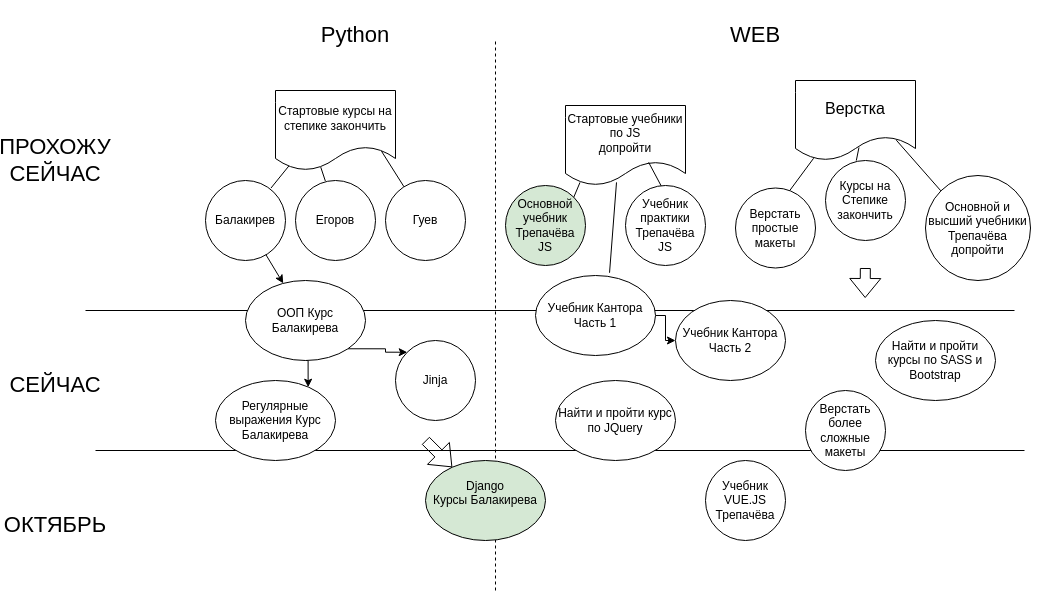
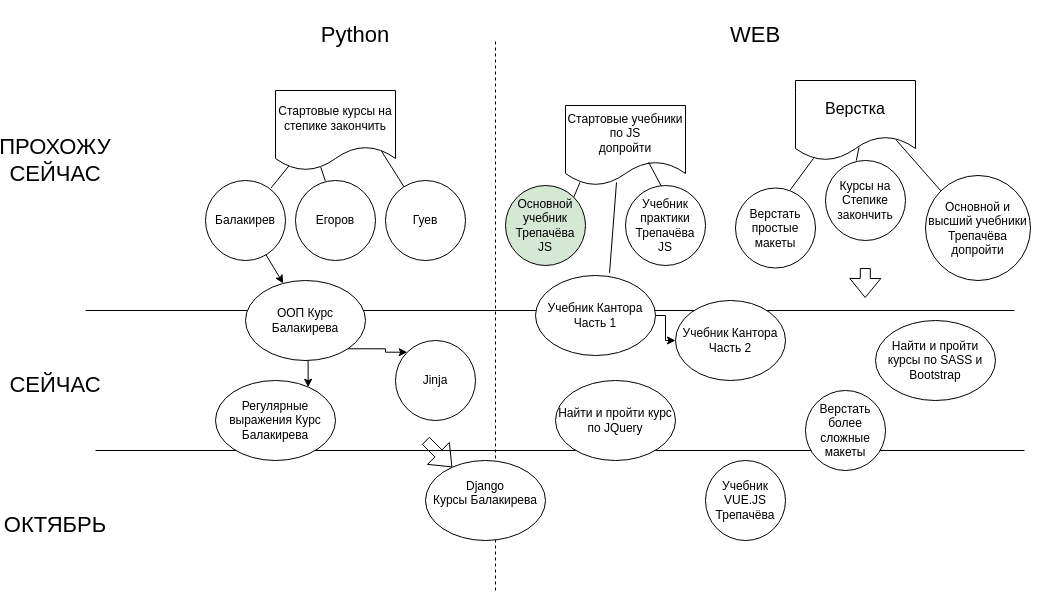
  <mxCell id="0" />
  <mxCell id="1" parent="0" />
  <mxCell id="2" value="" style="endArrow=none;html=1;rounded=0;jumpSize=10;" edge="1" parent="1"><mxGeometry width="50" height="50" relative="1" as="geometry"><mxPoint x="90" y="450" as="sourcePoint" /><mxPoint x="1019" y="450" as="targetPoint" /></mxGeometry></mxCell>
  <mxCell id="3" value="" style="endArrow=none;html=1;rounded=0;jumpSize=10;" edge="1" parent="1"><mxGeometry width="50" height="50" relative="1" as="geometry"><mxPoint x="80" y="310" as="sourcePoint" /><mxPoint x="1009" y="310" as="targetPoint" /></mxGeometry></mxCell>
  <mxCell id="4" value="&lt;div&gt;Балакирев&lt;/div&gt;" style="ellipse;whiteSpace=wrap;html=1;" vertex="1" parent="1"><mxGeometry x="200" y="180" width="80" height="80" as="geometry" /></mxCell>
  <mxCell id="5" value="Егоров" style="ellipse;whiteSpace=wrap;html=1;" vertex="1" parent="1"><mxGeometry x="290" y="180" width="80" height="80" as="geometry" /></mxCell>
  <mxCell id="6" value="&lt;div&gt;Гуев&lt;/div&gt;" style="ellipse;whiteSpace=wrap;html=1;" vertex="1" parent="1"><mxGeometry x="380" y="180" width="80" height="80" as="geometry" /></mxCell>
  <mxCell id="7" value="Стартовые курсы на степике закончить" style="shape=document;whiteSpace=wrap;html=1;boundedLbl=1;" vertex="1" parent="1"><mxGeometry x="270" y="90" width="120" height="80" as="geometry" /></mxCell>
  <mxCell id="8" value="" style="endArrow=none;html=1;rounded=0;jumpSize=10;entryX=0.111;entryY=0.944;entryDx=0;entryDy=0;entryPerimeter=0;exitX=0.818;exitY=0.095;exitDx=0;exitDy=0;exitPerimeter=0;" edge="1" parent="1" source="4" target="7"><mxGeometry width="50" height="50" relative="1" as="geometry"><mxPoint x="260" y="190" as="sourcePoint" /><mxPoint x="310" y="140" as="targetPoint" /></mxGeometry></mxCell>
  <mxCell id="9" value="" style="endArrow=none;html=1;rounded=0;jumpSize=10;entryX=0.377;entryY=0.958;entryDx=0;entryDy=0;entryPerimeter=0;exitX=0.373;exitY=0.006;exitDx=0;exitDy=0;exitPerimeter=0;" edge="1" parent="1" source="5" target="7"><mxGeometry width="50" height="50" relative="1" as="geometry"><mxPoint x="190" y="180" as="sourcePoint" /><mxPoint x="240" y="130" as="targetPoint" /></mxGeometry></mxCell>
  <mxCell id="10" value="" style="endArrow=none;html=1;rounded=0;jumpSize=10;entryX=0.883;entryY=0.758;entryDx=0;entryDy=0;entryPerimeter=0;" edge="1" parent="1" source="6" target="7"><mxGeometry width="50" height="50" relative="1" as="geometry"><mxPoint x="330" y="200" as="sourcePoint" /><mxPoint x="380" y="150" as="targetPoint" /></mxGeometry></mxCell>
  <mxCell id="11" style="edgeStyle=orthogonalEdgeStyle;rounded=0;jumpSize=10;orthogonalLoop=1;jettySize=auto;html=1;exitX=1;exitY=1;exitDx=0;exitDy=0;entryX=0;entryY=0;entryDx=0;entryDy=0;fontSize=12;" edge="1" parent="1" source="13" target="41"><mxGeometry relative="1" as="geometry" /></mxCell>
  <mxCell id="12" style="edgeStyle=orthogonalEdgeStyle;rounded=0;jumpSize=10;orthogonalLoop=1;jettySize=auto;html=1;exitX=0.5;exitY=1;exitDx=0;exitDy=0;entryX=0.772;entryY=0.084;entryDx=0;entryDy=0;entryPerimeter=0;fontSize=12;" edge="1" parent="1" source="13" target="40"><mxGeometry relative="1" as="geometry" /></mxCell>
  <mxCell id="13" value="&lt;div&gt;ООП Курс Балакирева&lt;/div&gt;" style="ellipse;whiteSpace=wrap;html=1;" vertex="1" parent="1"><mxGeometry x="240" y="280" width="120" height="80" as="geometry" /></mxCell>
  <mxCell id="14" value="&lt;div&gt;Основной учебник Трепачёва&lt;/div&gt;&lt;div&gt;JS&lt;br&gt;&lt;/div&gt;" style="ellipse;whiteSpace=wrap;html=1;aspect=fixed;fillColor=#d5e8d4;" vertex="1" parent="1"><mxGeometry x="500" y="185" width="80" height="80" as="geometry" /></mxCell>
  <mxCell id="15" style="edgeStyle=orthogonalEdgeStyle;rounded=0;jumpSize=10;orthogonalLoop=1;jettySize=auto;html=1;entryX=0;entryY=0.5;entryDx=0;entryDy=0;fontSize=22;" edge="1" parent="1" source="16" target="38"><mxGeometry relative="1" as="geometry"><Array as="points"><mxPoint x="660" y="315" /><mxPoint x="660" y="340" /></Array></mxGeometry></mxCell>
  <mxCell id="16" value="&lt;div&gt;Учебник Кантора&lt;/div&gt;&lt;div&gt;Часть 1&lt;br&gt;&lt;/div&gt;" style="ellipse;whiteSpace=wrap;html=1;" vertex="1" parent="1"><mxGeometry x="530" y="275" width="120" height="80" as="geometry" /></mxCell>
  <mxCell id="17" value="&lt;div&gt;Учебник практики Трепачёва&lt;/div&gt;&lt;div&gt;JS&lt;br&gt;&lt;/div&gt;" style="ellipse;whiteSpace=wrap;html=1;aspect=fixed;" vertex="1" parent="1"><mxGeometry x="620" y="185" width="80" height="80" as="geometry" /></mxCell>
  <mxCell id="18" value="ПРОХОЖУ СЕЙЧАС" style="text;html=1;strokeColor=none;fillColor=none;align=center;verticalAlign=middle;whiteSpace=wrap;rounded=0;fontSize=22;" vertex="1" parent="1"><mxGeometry x="20" y="145" width="60" height="30" as="geometry" /></mxCell>
  <mxCell id="19" value="&lt;div&gt;Стартовые учебники по JS&lt;/div&gt;&lt;div&gt;допройти&lt;br&gt;&lt;/div&gt;" style="shape=document;whiteSpace=wrap;html=1;boundedLbl=1;" vertex="1" parent="1"><mxGeometry x="560" y="105" width="120" height="80" as="geometry" /></mxCell>
  <mxCell id="20" value="" style="endArrow=none;html=1;rounded=0;fontSize=22;jumpSize=10;entryX=0.121;entryY=0.961;entryDx=0;entryDy=0;entryPerimeter=0;exitX=1;exitY=0;exitDx=0;exitDy=0;" edge="1" parent="1" source="14" target="19"><mxGeometry width="50" height="50" relative="1" as="geometry"><mxPoint x="530" y="225" as="sourcePoint" /><mxPoint x="580" y="175" as="targetPoint" /></mxGeometry></mxCell>
  <mxCell id="21" value="" style="endArrow=none;html=1;rounded=0;fontSize=22;jumpSize=10;entryX=0.693;entryY=0.711;entryDx=0;entryDy=0;entryPerimeter=0;exitX=0.446;exitY=0.005;exitDx=0;exitDy=0;exitPerimeter=0;" edge="1" parent="1" source="17" target="19"><mxGeometry width="50" height="50" relative="1" as="geometry"><mxPoint x="660" y="185" as="sourcePoint" /><mxPoint x="650" y="165" as="targetPoint" /></mxGeometry></mxCell>
  <mxCell id="22" value="" style="endArrow=classic;html=1;rounded=0;fontSize=22;jumpSize=10;" edge="1" parent="1" source="4" target="13"><mxGeometry width="50" height="50" relative="1" as="geometry"><mxPoint x="260" y="290" as="sourcePoint" /><mxPoint x="310" y="240" as="targetPoint" /></mxGeometry></mxCell>
  <mxCell id="23" value="" style="endArrow=none;html=1;rounded=0;fontSize=22;jumpSize=10;entryX=0.425;entryY=0.961;entryDx=0;entryDy=0;entryPerimeter=0;exitX=0.617;exitY=-0.034;exitDx=0;exitDy=0;exitPerimeter=0;" edge="1" parent="1" source="16" target="19"><mxGeometry width="50" height="50" relative="1" as="geometry"><mxPoint x="600" y="225" as="sourcePoint" /><mxPoint x="650" y="175" as="targetPoint" /></mxGeometry></mxCell>
  <mxCell id="24" value="&lt;div style=&quot;font-size: 16px;&quot;&gt;Верстка&lt;/div&gt;" style="shape=document;whiteSpace=wrap;html=1;boundedLbl=1;fontSize=16;" vertex="1" parent="1"><mxGeometry x="790" y="80" width="120" height="80" as="geometry" /></mxCell>
  <mxCell id="25" value="&lt;div style=&quot;font-size: 12px;&quot;&gt;Верстать простые макеты&lt;/div&gt;" style="ellipse;whiteSpace=wrap;html=1;aspect=fixed;fontSize=12;" vertex="1" parent="1"><mxGeometry x="730" y="187.5" width="80" height="80" as="geometry" /></mxCell>
  <mxCell id="26" value="&lt;div&gt;Курсы на Степике&lt;/div&gt;&lt;div&gt;закончить&lt;/div&gt;" style="ellipse;whiteSpace=wrap;html=1;aspect=fixed;fontSize=12;" vertex="1" parent="1"><mxGeometry x="820" y="160" width="80" height="80" as="geometry" /></mxCell>
  <mxCell id="27" value="&lt;div&gt;Основной и высший учебники Трепачёва допройти&lt;/div&gt;" style="ellipse;whiteSpace=wrap;html=1;aspect=fixed;fontSize=12;" vertex="1" parent="1"><mxGeometry x="920" y="175" width="105" height="105" as="geometry" /></mxCell>
  <mxCell id="28" value="" style="endArrow=none;html=1;rounded=0;fontSize=12;jumpSize=10;entryX=0.151;entryY=0.972;entryDx=0;entryDy=0;entryPerimeter=0;exitX=0.678;exitY=0.032;exitDx=0;exitDy=0;exitPerimeter=0;" edge="1" parent="1" source="25" target="24"><mxGeometry width="50" height="50" relative="1" as="geometry"><mxPoint x="770" y="200" as="sourcePoint" /><mxPoint x="820" y="150" as="targetPoint" /></mxGeometry></mxCell>
  <mxCell id="29" value="" style="endArrow=none;html=1;rounded=0;fontSize=12;jumpSize=10;entryX=0.529;entryY=0.837;entryDx=0;entryDy=0;entryPerimeter=0;exitX=0.385;exitY=0.001;exitDx=0;exitDy=0;exitPerimeter=0;" edge="1" parent="1" source="26" target="24"><mxGeometry width="50" height="50" relative="1" as="geometry"><mxPoint x="810" y="200" as="sourcePoint" /><mxPoint x="860" y="150" as="targetPoint" /></mxGeometry></mxCell>
  <mxCell id="30" value="" style="endArrow=none;html=1;rounded=0;fontSize=12;jumpSize=10;entryX=0.84;entryY=0.746;entryDx=0;entryDy=0;entryPerimeter=0;exitX=0;exitY=0;exitDx=0;exitDy=0;" edge="1" parent="1" source="27" target="24"><mxGeometry width="50" height="50" relative="1" as="geometry"><mxPoint x="880" y="187.5" as="sourcePoint" /><mxPoint x="930" y="137.5" as="targetPoint" /></mxGeometry></mxCell>
  <mxCell id="31" value="Найти и пройти курсы по SASS и Bootstrap" style="ellipse;whiteSpace=wrap;html=1;fontSize=12;" vertex="1" parent="1"><mxGeometry x="870" y="320" width="120" height="80" as="geometry" /></mxCell>
  <mxCell id="32" value="" style="shape=flexArrow;endArrow=classic;html=1;rounded=0;fontSize=12;jumpSize=10;" edge="1" parent="1"><mxGeometry width="50" height="50" relative="1" as="geometry"><mxPoint x="859.83" y="267.5" as="sourcePoint" /><mxPoint x="859.7" y="297.5" as="targetPoint" /></mxGeometry></mxCell>
  <mxCell id="33" value="" style="endArrow=none;dashed=1;html=1;rounded=0;fontSize=12;jumpSize=10;" edge="1" parent="1"><mxGeometry width="50" height="50" relative="1" as="geometry"><mxPoint x="490" y="590" as="sourcePoint" /><mxPoint x="490" y="40" as="targetPoint" /></mxGeometry></mxCell>
  <mxCell id="34" value="WEB" style="text;html=1;strokeColor=none;fillColor=none;align=center;verticalAlign=middle;whiteSpace=wrap;rounded=0;fontSize=22;" vertex="1" parent="1"><mxGeometry x="720" y="20" width="60" height="30" as="geometry" /></mxCell>
  <mxCell id="35" value="Python" style="text;html=1;strokeColor=none;fillColor=none;align=center;verticalAlign=middle;whiteSpace=wrap;rounded=0;fontSize=22;" vertex="1" parent="1"><mxGeometry x="320" y="20" width="60" height="30" as="geometry" /></mxCell>
- <mxCell id="36" value="&lt;div style=&quot;font-size: 12px;&quot;&gt;Django&lt;/div&gt;&lt;div style=&quot;font-size: 12px;&quot;&gt; Курсы Балакирева&lt;/div&gt;&lt;div style=&quot;font-size: 12px;&quot;&gt;&lt;br style=&quot;font-size: 12px;&quot;&gt;&lt;/div&gt;" style="ellipse;whiteSpace=wrap;html=1;fontSize=12;fillColor=#d5e8d4;" vertex="1" parent="1"><mxGeometry x="420" y="460" width="120" height="80" as="geometry" /></mxCell>
+ <mxCell id="36" value="&lt;div style=&quot;font-size: 12px;&quot;&gt;Django&lt;/div&gt;&lt;div style=&quot;font-size: 12px;&quot;&gt; Курсы Балакирева&lt;/div&gt;&lt;div style=&quot;font-size: 12px;&quot;&gt;&lt;br style=&quot;font-size: 12px;&quot;&gt;&lt;/div&gt;" style="ellipse;whiteSpace=wrap;html=1;fontSize=12;" vertex="1" parent="1"><mxGeometry x="420" y="460" width="120" height="80" as="geometry" /></mxCell>
  <mxCell id="37" value="&lt;div&gt;СЕЙЧАС&lt;/div&gt;" style="text;html=1;strokeColor=none;fillColor=none;align=center;verticalAlign=middle;whiteSpace=wrap;rounded=0;fontSize=22;" vertex="1" parent="1"><mxGeometry x="20" y="370" width="60" height="30" as="geometry" /></mxCell>
  <mxCell id="38" value="&lt;div&gt;Учебник Кантора&lt;/div&gt;&lt;div&gt;Часть 2&lt;br&gt;&lt;/div&gt;" style="ellipse;whiteSpace=wrap;html=1;" vertex="1" parent="1"><mxGeometry x="670" y="300" width="110" height="80" as="geometry" /></mxCell>
  <mxCell id="39" value="Найти и пройти курс по JQuery" style="ellipse;whiteSpace=wrap;html=1;fontSize=12;" vertex="1" parent="1"><mxGeometry x="550" y="380" width="120" height="80" as="geometry" /></mxCell>
  <mxCell id="40" value="&lt;div&gt;Регулярные выражения Курс Балакирева&lt;/div&gt;" style="ellipse;whiteSpace=wrap;html=1;" vertex="1" parent="1"><mxGeometry y="380" width="120" height="80" as="geometry" x="210" /></mxCell>
  <mxCell id="41" value="&lt;div style=&quot;font-size: 12px;&quot;&gt;Jinja&lt;/div&gt;" style="ellipse;whiteSpace=wrap;html=1;aspect=fixed;fontSize=12;" vertex="1" parent="1"><mxGeometry x="390" y="340" width="80" height="80" as="geometry" /></mxCell>
  <mxCell id="42" value="" style="shape=flexArrow;endArrow=classic;html=1;rounded=0;fontSize=12;jumpSize=10;" edge="1" parent="1" target="36"><mxGeometry width="50" height="50" relative="1" as="geometry"><mxPoint x="420" y="440" as="sourcePoint" /><mxPoint x="470" y="390" as="targetPoint" /></mxGeometry></mxCell>
  <mxCell id="43" value="Верстать более сложные макеты" style="ellipse;whiteSpace=wrap;html=1;aspect=fixed;fontSize=12;" vertex="1" parent="1"><mxGeometry x="800" y="390" width="80" height="80" as="geometry" /></mxCell>
  <mxCell id="44" value="ОКТЯБРЬ" style="text;html=1;strokeColor=none;fillColor=none;align=center;verticalAlign=middle;whiteSpace=wrap;rounded=0;fontSize=22;" vertex="1" parent="1"><mxGeometry x="20" y="510" width="60" height="30" as="geometry" /></mxCell>
  <mxCell id="45" value="&lt;div&gt;Учебник VUE.JS Трепачёва&lt;/div&gt;" style="ellipse;whiteSpace=wrap;html=1;aspect=fixed;" vertex="1" parent="1"><mxGeometry x="700" y="460" width="80" height="80" as="geometry" /></mxCell>
